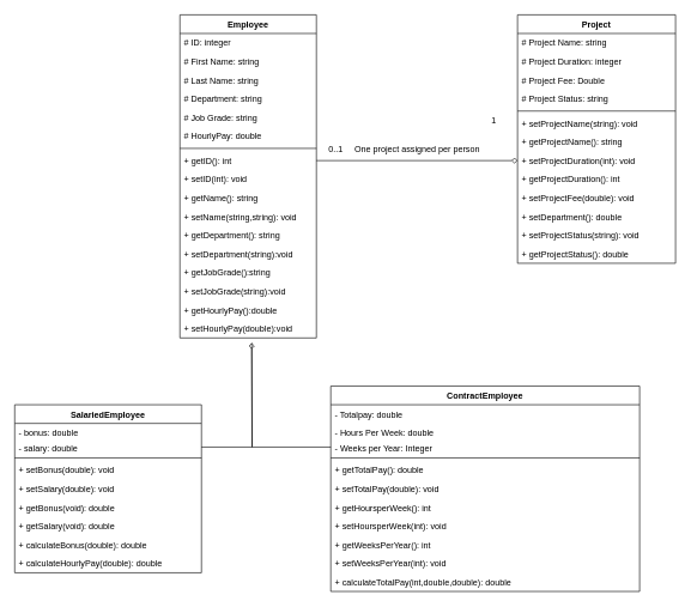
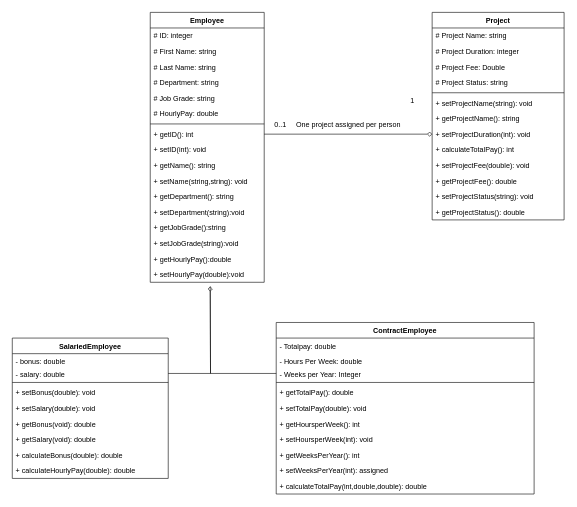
  <mxCell id="0" />
  <mxCell id="1" parent="0" />
  <mxCell id="2" value="SalariedEmployee" style="swimlane;fontStyle=1;align=center;verticalAlign=top;childLayout=stackLayout;horizontal=1;startSize=26;horizontalStack=0;resizeParent=1;resizeParentMax=0;resizeLast=0;collapsible=1;marginBottom=0;" parent="1" vertex="1"><mxGeometry x="20" y="563" width="260" height="234" as="geometry" /></mxCell>
  <mxCell id="3" value="- bonus: double" style="text;strokeColor=none;fillColor=none;align=left;verticalAlign=top;spacingLeft=4;spacingRight=4;overflow=hidden;rotatable=0;points=[[0,0.5],[1,0.5]];portConstraint=eastwest;" parent="2" vertex="1"><mxGeometry y="26" width="260" height="22" as="geometry" /></mxCell>
  <mxCell id="4" value="- salary: double" style="text;strokeColor=none;fillColor=none;align=left;verticalAlign=top;spacingLeft=4;spacingRight=4;overflow=hidden;rotatable=0;points=[[0,0.5],[1,0.5]];portConstraint=eastwest;" parent="2" vertex="1"><mxGeometry y="48" width="260" height="22" as="geometry" /></mxCell>
  <mxCell id="5" value="" style="line;strokeWidth=1;fillColor=none;align=left;verticalAlign=middle;spacingTop=-1;spacingLeft=3;spacingRight=3;rotatable=0;labelPosition=right;points=[];portConstraint=eastwest;" parent="2" vertex="1"><mxGeometry y="70" width="260" height="8" as="geometry" /></mxCell>
  <mxCell id="6" value="+ setBonus(double): void" style="text;strokeColor=none;fillColor=none;align=left;verticalAlign=top;spacingLeft=4;spacingRight=4;overflow=hidden;rotatable=0;points=[[0,0.5],[1,0.5]];portConstraint=eastwest;" parent="2" vertex="1"><mxGeometry y="78" width="260" height="26" as="geometry" /></mxCell>
  <mxCell id="7" value="+ setSalary(double): void" style="text;strokeColor=none;fillColor=none;align=left;verticalAlign=top;spacingLeft=4;spacingRight=4;overflow=hidden;rotatable=0;points=[[0,0.5],[1,0.5]];portConstraint=eastwest;" vertex="1" parent="2"><mxGeometry y="104" width="260" height="26" as="geometry" /></mxCell>
  <mxCell id="8" value="+ getBonus(void): double" style="text;strokeColor=none;fillColor=none;align=left;verticalAlign=top;spacingLeft=4;spacingRight=4;overflow=hidden;rotatable=0;points=[[0,0.5],[1,0.5]];portConstraint=eastwest;" vertex="1" parent="2"><mxGeometry y="130" width="260" height="26" as="geometry" /></mxCell>
  <mxCell id="9" value="+ getSalary(void): double" style="text;strokeColor=none;fillColor=none;align=left;verticalAlign=top;spacingLeft=4;spacingRight=4;overflow=hidden;rotatable=0;points=[[0,0.5],[1,0.5]];portConstraint=eastwest;" vertex="1" parent="2"><mxGeometry y="156" width="260" height="26" as="geometry" /></mxCell>
  <mxCell id="10" value="+ calculateBonus(double): double" style="text;strokeColor=none;fillColor=none;align=left;verticalAlign=top;spacingLeft=4;spacingRight=4;overflow=hidden;rotatable=0;points=[[0,0.5],[1,0.5]];portConstraint=eastwest;" vertex="1" parent="2"><mxGeometry y="182" width="260" height="26" as="geometry" /></mxCell>
  <mxCell id="11" value="+ calculateHourlyPay(double): double" style="text;strokeColor=none;fillColor=none;align=left;verticalAlign=top;spacingLeft=4;spacingRight=4;overflow=hidden;rotatable=0;points=[[0,0.5],[1,0.5]];portConstraint=eastwest;" vertex="1" parent="2"><mxGeometry y="208" width="260" height="26" as="geometry" /></mxCell>
  <mxCell id="12" value="Project" style="swimlane;fontStyle=1;align=center;verticalAlign=top;childLayout=stackLayout;horizontal=1;startSize=26;horizontalStack=0;resizeParent=1;resizeParentMax=0;resizeLast=0;collapsible=1;marginBottom=0;" parent="1" vertex="1"><mxGeometry x="720" y="20" width="220" height="346" as="geometry" /></mxCell>
  <mxCell id="13" value="# Project Name: string" style="text;strokeColor=none;fillColor=none;align=left;verticalAlign=top;spacingLeft=4;spacingRight=4;overflow=hidden;rotatable=0;points=[[0,0.5],[1,0.5]];portConstraint=eastwest;" parent="12" vertex="1"><mxGeometry y="26" width="220" height="26" as="geometry" /></mxCell>
  <mxCell id="14" value="# Project Duration: integer" style="text;strokeColor=none;fillColor=none;align=left;verticalAlign=top;spacingLeft=4;spacingRight=4;overflow=hidden;rotatable=0;points=[[0,0.5],[1,0.5]];portConstraint=eastwest;" parent="12" vertex="1"><mxGeometry y="52" width="220" height="26" as="geometry" /></mxCell>
  <mxCell id="15" value="# Project Fee: Double" style="text;strokeColor=none;fillColor=none;align=left;verticalAlign=top;spacingLeft=4;spacingRight=4;overflow=hidden;rotatable=0;points=[[0,0.5],[1,0.5]];portConstraint=eastwest;" parent="12" vertex="1"><mxGeometry y="78" width="220" height="26" as="geometry" /></mxCell>
  <mxCell id="16" value="# Project Status: string" style="text;strokeColor=none;fillColor=none;align=left;verticalAlign=top;spacingLeft=4;spacingRight=4;overflow=hidden;rotatable=0;points=[[0,0.5],[1,0.5]];portConstraint=eastwest;" parent="12" vertex="1"><mxGeometry y="104" width="220" height="26" as="geometry" /></mxCell>
  <mxCell id="17" value="" style="line;strokeWidth=1;fillColor=none;align=left;verticalAlign=middle;spacingTop=-1;spacingLeft=3;spacingRight=3;rotatable=0;labelPosition=right;points=[];portConstraint=eastwest;" parent="12" vertex="1"><mxGeometry y="130" width="220" height="8" as="geometry" /></mxCell>
  <mxCell id="18" value="+ setProjectName(string): void" style="text;strokeColor=none;fillColor=none;align=left;verticalAlign=top;spacingLeft=4;spacingRight=4;overflow=hidden;rotatable=0;points=[[0,0.5],[1,0.5]];portConstraint=eastwest;" parent="12" vertex="1"><mxGeometry y="138" width="220" height="26" as="geometry" /></mxCell>
  <mxCell id="19" value="+ getProjectName(): string" style="text;strokeColor=none;fillColor=none;align=left;verticalAlign=top;spacingLeft=4;spacingRight=4;overflow=hidden;rotatable=0;points=[[0,0.5],[1,0.5]];portConstraint=eastwest;" vertex="1" parent="12"><mxGeometry y="164" width="220" height="26" as="geometry" /></mxCell>
  <mxCell id="20" value="+ setProjectDuration(int): void" style="text;strokeColor=none;fillColor=none;align=left;verticalAlign=top;spacingLeft=4;spacingRight=4;overflow=hidden;rotatable=0;points=[[0,0.5],[1,0.5]];portConstraint=eastwest;" vertex="1" parent="12"><mxGeometry y="190" width="220" height="26" as="geometry" /></mxCell>
- <mxCell id="21" value="+ getProjectDuration(): int" style="text;strokeColor=none;fillColor=none;align=left;verticalAlign=top;spacingLeft=4;spacingRight=4;overflow=hidden;rotatable=0;points=[[0,0.5],[1,0.5]];portConstraint=eastwest;" vertex="1" parent="12"><mxGeometry y="216" width="220" height="26" as="geometry" /></mxCell>
+ <mxCell id="21" value="+ calculateTotalPay(): int" style="text;strokeColor=none;fillColor=none;align=left;verticalAlign=top;spacingLeft=4;spacingRight=4;overflow=hidden;rotatable=0;points=[[0,0.5],[1,0.5]];portConstraint=eastwest;" vertex="1" parent="12"><mxGeometry y="216" width="220" height="26" as="geometry" /></mxCell>
  <mxCell id="22" value="+ setProjectFee(double): void" style="text;strokeColor=none;fillColor=none;align=left;verticalAlign=top;spacingLeft=4;spacingRight=4;overflow=hidden;rotatable=0;points=[[0,0.5],[1,0.5]];portConstraint=eastwest;" vertex="1" parent="12"><mxGeometry y="242" width="220" height="26" as="geometry" /></mxCell>
- <mxCell id="23" value="+ setDepartment(): double" style="text;strokeColor=none;fillColor=none;align=left;verticalAlign=top;spacingLeft=4;spacingRight=4;overflow=hidden;rotatable=0;points=[[0,0.5],[1,0.5]];portConstraint=eastwest;" vertex="1" parent="12"><mxGeometry y="268" width="220" height="26" as="geometry" /></mxCell>
+ <mxCell id="23" value="+ getProjectFee(): double" style="text;strokeColor=none;fillColor=none;align=left;verticalAlign=top;spacingLeft=4;spacingRight=4;overflow=hidden;rotatable=0;points=[[0,0.5],[1,0.5]];portConstraint=eastwest;" vertex="1" parent="12"><mxGeometry y="268" width="220" height="26" as="geometry" /></mxCell>
  <mxCell id="24" value="+ setProjectStatus(string): void" style="text;strokeColor=none;fillColor=none;align=left;verticalAlign=top;spacingLeft=4;spacingRight=4;overflow=hidden;rotatable=0;points=[[0,0.5],[1,0.5]];portConstraint=eastwest;" vertex="1" parent="12"><mxGeometry y="294" width="220" height="26" as="geometry" /></mxCell>
  <mxCell id="25" value="+ getProjectStatus(): double" style="text;strokeColor=none;fillColor=none;align=left;verticalAlign=top;spacingLeft=4;spacingRight=4;overflow=hidden;rotatable=0;points=[[0,0.5],[1,0.5]];portConstraint=eastwest;" vertex="1" parent="12"><mxGeometry y="320" width="220" height="26" as="geometry" /></mxCell>
  <mxCell id="26" value="Employee" style="swimlane;fontStyle=1;align=center;verticalAlign=top;childLayout=stackLayout;horizontal=1;startSize=26;horizontalStack=0;resizeParent=1;resizeParentMax=0;resizeLast=0;collapsible=1;marginBottom=0;" parent="1" vertex="1"><mxGeometry x="250" y="20" width="190" height="450" as="geometry" /></mxCell>
  <mxCell id="27" value="# ID: integer" style="text;strokeColor=none;fillColor=none;align=left;verticalAlign=top;spacingLeft=4;spacingRight=4;overflow=hidden;rotatable=0;points=[[0,0.5],[1,0.5]];portConstraint=eastwest;" parent="26" vertex="1"><mxGeometry y="26" width="190" height="26" as="geometry" /></mxCell>
  <mxCell id="28" value="# First Name: string" style="text;strokeColor=none;fillColor=none;align=left;verticalAlign=top;spacingLeft=4;spacingRight=4;overflow=hidden;rotatable=0;points=[[0,0.5],[1,0.5]];portConstraint=eastwest;" parent="26" vertex="1"><mxGeometry y="52" width="190" height="26" as="geometry" /></mxCell>
  <mxCell id="29" value="# Last Name: string" style="text;strokeColor=none;fillColor=none;align=left;verticalAlign=top;spacingLeft=4;spacingRight=4;overflow=hidden;rotatable=0;points=[[0,0.5],[1,0.5]];portConstraint=eastwest;" parent="26" vertex="1"><mxGeometry y="78" width="190" height="26" as="geometry" /></mxCell>
  <mxCell id="30" value="# Department: string" style="text;strokeColor=none;fillColor=none;align=left;verticalAlign=top;spacingLeft=4;spacingRight=4;overflow=hidden;rotatable=0;points=[[0,0.5],[1,0.5]];portConstraint=eastwest;" parent="26" vertex="1"><mxGeometry y="104" width="190" height="26" as="geometry" /></mxCell>
  <mxCell id="31" value="# Job Grade: string" style="text;strokeColor=none;fillColor=none;align=left;verticalAlign=top;spacingLeft=4;spacingRight=4;overflow=hidden;rotatable=0;points=[[0,0.5],[1,0.5]];portConstraint=eastwest;" parent="26" vertex="1"><mxGeometry y="130" width="190" height="26" as="geometry" /></mxCell>
  <mxCell id="32" value="# HourlyPay: double" style="text;strokeColor=none;fillColor=none;align=left;verticalAlign=top;spacingLeft=4;spacingRight=4;overflow=hidden;rotatable=0;points=[[0,0.5],[1,0.5]];portConstraint=eastwest;" parent="26" vertex="1"><mxGeometry y="156" width="190" height="26" as="geometry" /></mxCell>
  <mxCell id="33" value="" style="line;strokeWidth=1;fillColor=none;align=left;verticalAlign=middle;spacingTop=-1;spacingLeft=3;spacingRight=3;rotatable=0;labelPosition=right;points=[];portConstraint=eastwest;" parent="26" vertex="1"><mxGeometry y="182" width="190" height="8" as="geometry" /></mxCell>
  <mxCell id="34" value="+ getID(): int" style="text;strokeColor=none;fillColor=none;align=left;verticalAlign=top;spacingLeft=4;spacingRight=4;overflow=hidden;rotatable=0;points=[[0,0.5],[1,0.5]];portConstraint=eastwest;" parent="26" vertex="1"><mxGeometry y="190" width="190" height="26" as="geometry" /></mxCell>
  <mxCell id="35" value="+ setID(int): void" style="text;strokeColor=none;fillColor=none;align=left;verticalAlign=top;spacingLeft=4;spacingRight=4;overflow=hidden;rotatable=0;points=[[0,0.5],[1,0.5]];portConstraint=eastwest;" vertex="1" parent="26"><mxGeometry y="216" width="190" height="26" as="geometry" /></mxCell>
  <mxCell id="36" value="+ getName(): string" style="text;strokeColor=none;fillColor=none;align=left;verticalAlign=top;spacingLeft=4;spacingRight=4;overflow=hidden;rotatable=0;points=[[0,0.5],[1,0.5]];portConstraint=eastwest;" vertex="1" parent="26"><mxGeometry y="242" width="190" height="26" as="geometry" /></mxCell>
  <mxCell id="37" value="+ setName(string,string): void" style="text;strokeColor=none;fillColor=none;align=left;verticalAlign=top;spacingLeft=4;spacingRight=4;overflow=hidden;rotatable=0;points=[[0,0.5],[1,0.5]];portConstraint=eastwest;" vertex="1" parent="26"><mxGeometry y="268" width="190" height="26" as="geometry" /></mxCell>
  <mxCell id="38" value="+ getDepartment(): string" style="text;strokeColor=none;fillColor=none;align=left;verticalAlign=top;spacingLeft=4;spacingRight=4;overflow=hidden;rotatable=0;points=[[0,0.5],[1,0.5]];portConstraint=eastwest;" vertex="1" parent="26"><mxGeometry y="294" width="190" height="26" as="geometry" /></mxCell>
  <mxCell id="39" value="+ setDepartment(string):void" style="text;strokeColor=none;fillColor=none;align=left;verticalAlign=top;spacingLeft=4;spacingRight=4;overflow=hidden;rotatable=0;points=[[0,0.5],[1,0.5]];portConstraint=eastwest;" vertex="1" parent="26"><mxGeometry y="320" width="190" height="26" as="geometry" /></mxCell>
  <mxCell id="40" value="+ getJobGrade():string" style="text;strokeColor=none;fillColor=none;align=left;verticalAlign=top;spacingLeft=4;spacingRight=4;overflow=hidden;rotatable=0;points=[[0,0.5],[1,0.5]];portConstraint=eastwest;" vertex="1" parent="26"><mxGeometry y="346" width="190" height="26" as="geometry" /></mxCell>
  <mxCell id="41" value="+ setJobGrade(string):void" style="text;strokeColor=none;fillColor=none;align=left;verticalAlign=top;spacingLeft=4;spacingRight=4;overflow=hidden;rotatable=0;points=[[0,0.5],[1,0.5]];portConstraint=eastwest;" vertex="1" parent="26"><mxGeometry y="372" width="190" height="26" as="geometry" /></mxCell>
  <mxCell id="42" value="+ getHourlyPay():double" style="text;strokeColor=none;fillColor=none;align=left;verticalAlign=top;spacingLeft=4;spacingRight=4;overflow=hidden;rotatable=0;points=[[0,0.5],[1,0.5]];portConstraint=eastwest;" vertex="1" parent="26"><mxGeometry y="398" width="190" height="26" as="geometry" /></mxCell>
  <mxCell id="43" value="+ setHourlyPay(double):void" style="text;strokeColor=none;fillColor=none;align=left;verticalAlign=top;spacingLeft=4;spacingRight=4;overflow=hidden;rotatable=0;points=[[0,0.5],[1,0.5]];portConstraint=eastwest;" vertex="1" parent="26"><mxGeometry y="424" width="190" height="26" as="geometry" /></mxCell>
  <mxCell id="44" value="ContractEmployee" style="swimlane;fontStyle=1;align=center;verticalAlign=top;childLayout=stackLayout;horizontal=1;startSize=26;horizontalStack=0;resizeParent=1;resizeParentMax=0;resizeLast=0;collapsible=1;marginBottom=0;" parent="1" vertex="1"><mxGeometry x="460" y="537" width="430" height="286" as="geometry" /></mxCell>
  <mxCell id="45" value="- Totalpay: double" style="text;strokeColor=none;fillColor=none;align=left;verticalAlign=top;spacingLeft=4;spacingRight=4;overflow=hidden;rotatable=0;points=[[0,0.5],[1,0.5]];portConstraint=eastwest;" parent="44" vertex="1"><mxGeometry y="26" width="430" height="26" as="geometry" /></mxCell>
  <mxCell id="46" value="- Hours Per Week: double" style="text;strokeColor=none;fillColor=none;align=left;verticalAlign=top;spacingLeft=4;spacingRight=4;overflow=hidden;rotatable=0;points=[[0,0.5],[1,0.5]];portConstraint=eastwest;" vertex="1" parent="44"><mxGeometry y="52" width="430" height="22" as="geometry" /></mxCell>
  <mxCell id="47" value="- Weeks per Year: Integer" style="text;strokeColor=none;fillColor=none;align=left;verticalAlign=top;spacingLeft=4;spacingRight=4;overflow=hidden;rotatable=0;points=[[0,0.5],[1,0.5]];portConstraint=eastwest;" vertex="1" parent="44"><mxGeometry y="74" width="430" height="22" as="geometry" /></mxCell>
  <mxCell id="48" value="" style="line;strokeWidth=1;fillColor=none;align=left;verticalAlign=middle;spacingTop=-1;spacingLeft=3;spacingRight=3;rotatable=0;labelPosition=right;points=[];portConstraint=eastwest;" parent="44" vertex="1"><mxGeometry y="96" width="430" height="8" as="geometry" /></mxCell>
  <mxCell id="49" value="+ getTotalPay(): double" style="text;strokeColor=none;fillColor=none;align=left;verticalAlign=top;spacingLeft=4;spacingRight=4;overflow=hidden;rotatable=0;points=[[0,0.5],[1,0.5]];portConstraint=eastwest;" parent="44" vertex="1"><mxGeometry y="104" width="430" height="26" as="geometry" /></mxCell>
  <mxCell id="50" value="+ setTotalPay(double): void" style="text;strokeColor=none;fillColor=none;align=left;verticalAlign=top;spacingLeft=4;spacingRight=4;overflow=hidden;rotatable=0;points=[[0,0.5],[1,0.5]];portConstraint=eastwest;" vertex="1" parent="44"><mxGeometry y="130" width="430" height="26" as="geometry" /></mxCell>
  <mxCell id="51" value="+ getHoursperWeek(): int" style="text;strokeColor=none;fillColor=none;align=left;verticalAlign=top;spacingLeft=4;spacingRight=4;overflow=hidden;rotatable=0;points=[[0,0.5],[1,0.5]];portConstraint=eastwest;" vertex="1" parent="44"><mxGeometry y="156" width="430" height="26" as="geometry" /></mxCell>
  <mxCell id="52" value="+ setHoursperWeek(int): void" style="text;strokeColor=none;fillColor=none;align=left;verticalAlign=top;spacingLeft=4;spacingRight=4;overflow=hidden;rotatable=0;points=[[0,0.5],[1,0.5]];portConstraint=eastwest;" vertex="1" parent="44"><mxGeometry y="182" width="430" height="26" as="geometry" /></mxCell>
  <mxCell id="53" value="+ getWeeksPerYear(): int" style="text;strokeColor=none;fillColor=none;align=left;verticalAlign=top;spacingLeft=4;spacingRight=4;overflow=hidden;rotatable=0;points=[[0,0.5],[1,0.5]];portConstraint=eastwest;" vertex="1" parent="44"><mxGeometry y="208" width="430" height="26" as="geometry" /></mxCell>
- <mxCell id="54" value="+ setWeeksPerYear(int): void" style="text;strokeColor=none;fillColor=none;align=left;verticalAlign=top;spacingLeft=4;spacingRight=4;overflow=hidden;rotatable=0;points=[[0,0.5],[1,0.5]];portConstraint=eastwest;" vertex="1" parent="44"><mxGeometry y="234" width="430" height="26" as="geometry" /></mxCell>
+ <mxCell id="54" value="+ setWeeksPerYear(int): assigned" style="text;strokeColor=none;fillColor=none;align=left;verticalAlign=top;spacingLeft=4;spacingRight=4;overflow=hidden;rotatable=0;points=[[0,0.5],[1,0.5]];portConstraint=eastwest;" vertex="1" parent="44"><mxGeometry y="234" width="430" height="26" as="geometry" /></mxCell>
  <mxCell id="55" value="+ calculateTotalPay(int,double,double): double" style="text;strokeColor=none;fillColor=none;align=left;verticalAlign=top;spacingLeft=4;spacingRight=4;overflow=hidden;rotatable=0;points=[[0,0.5],[1,0.5]];portConstraint=eastwest;" vertex="1" parent="44"><mxGeometry y="260" width="430" height="26" as="geometry" /></mxCell>
  <mxCell id="56" style="edgeStyle=orthogonalEdgeStyle;rounded=0;orthogonalLoop=1;jettySize=auto;html=1;exitX=1;exitY=0.5;exitDx=0;exitDy=0;endArrow=none;endFill=0;" edge="1" parent="1" source="4"><mxGeometry relative="1" as="geometry"><mxPoint x="350" y="477" as="targetPoint" /></mxGeometry></mxCell>
  <mxCell id="57" style="edgeStyle=orthogonalEdgeStyle;rounded=0;orthogonalLoop=1;jettySize=auto;html=1;exitX=0;exitY=0.5;exitDx=0;exitDy=0;endArrow=diamond;endFill=0;startSize=6;" edge="1" parent="1" source="47"><mxGeometry relative="1" as="geometry"><mxPoint x="350" y="477" as="targetPoint" /></mxGeometry></mxCell>
  <mxCell id="58" style="edgeStyle=orthogonalEdgeStyle;rounded=0;orthogonalLoop=1;jettySize=auto;html=1;exitX=1;exitY=0.5;exitDx=0;exitDy=0;entryX=0;entryY=0.5;entryDx=0;entryDy=0;endArrow=diamond;endFill=0;strokeColor=#000000;" edge="1" parent="1" source="34" target="20"><mxGeometry relative="1" as="geometry" /></mxCell>
  <mxCell id="59" value="0..1&amp;nbsp;&amp;nbsp;" style="text;html=1;align=center;verticalAlign=middle;resizable=0;points=[];autosize=1;" vertex="1" parent="1"><mxGeometry x="450" y="197" width="40" height="20" as="geometry" /></mxCell>
  <mxCell id="60" value="1&amp;nbsp;&amp;nbsp;" style="text;html=1;align=center;verticalAlign=middle;resizable=0;points=[];autosize=1;" vertex="1" parent="1"><mxGeometry x="675" y="157" width="30" height="20" as="geometry" /></mxCell>
  <mxCell id="61" value="One project assigned per person" style="text;html=1;align=center;verticalAlign=middle;resizable=0;points=[];autosize=1;" vertex="1" parent="1"><mxGeometry x="485" y="197" width="190" height="20" as="geometry" /></mxCell>
